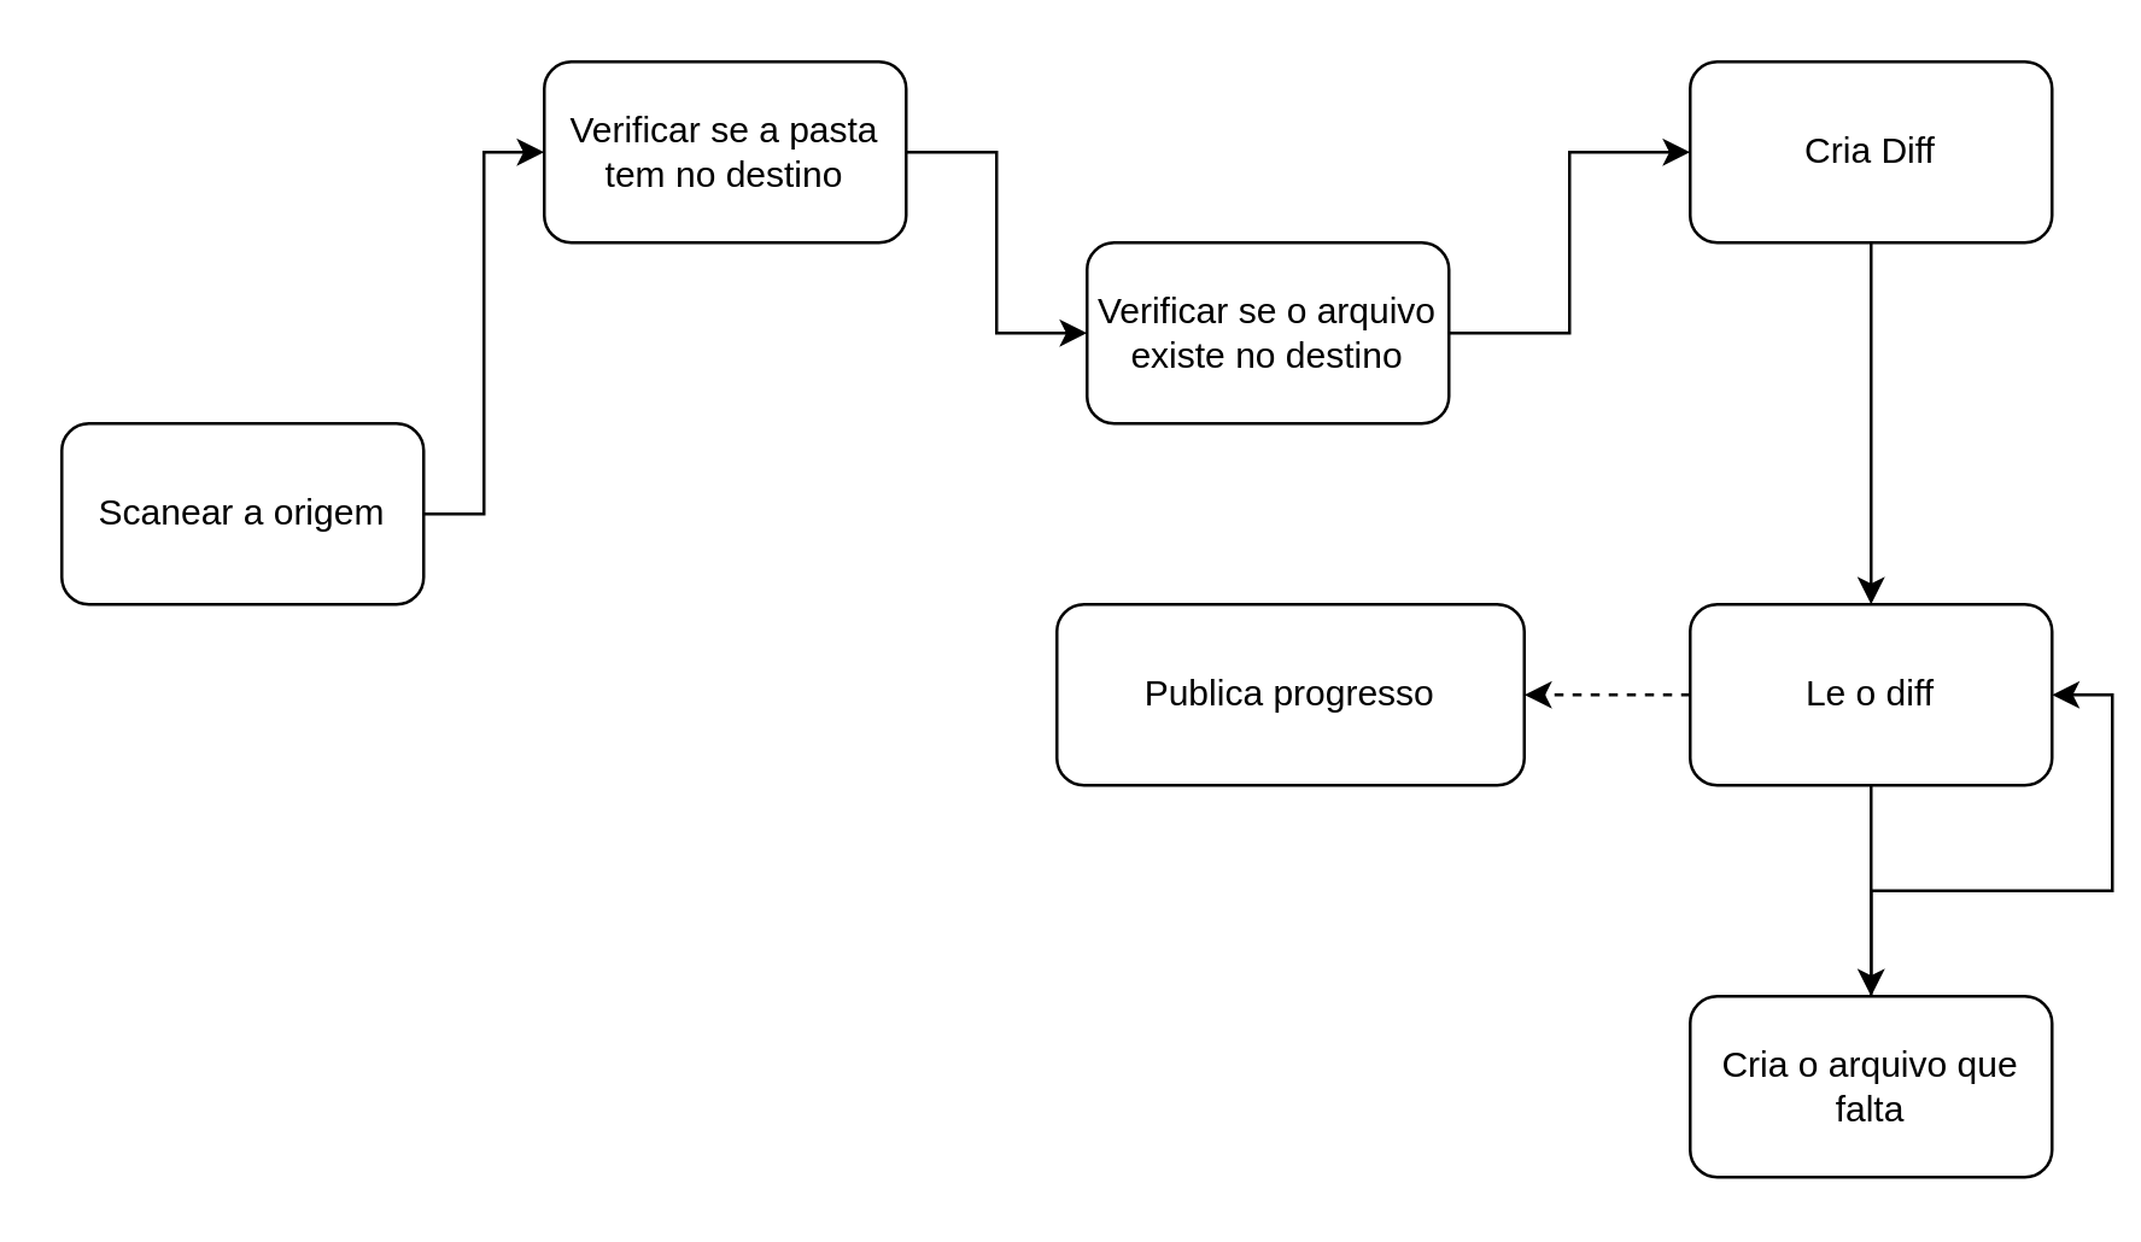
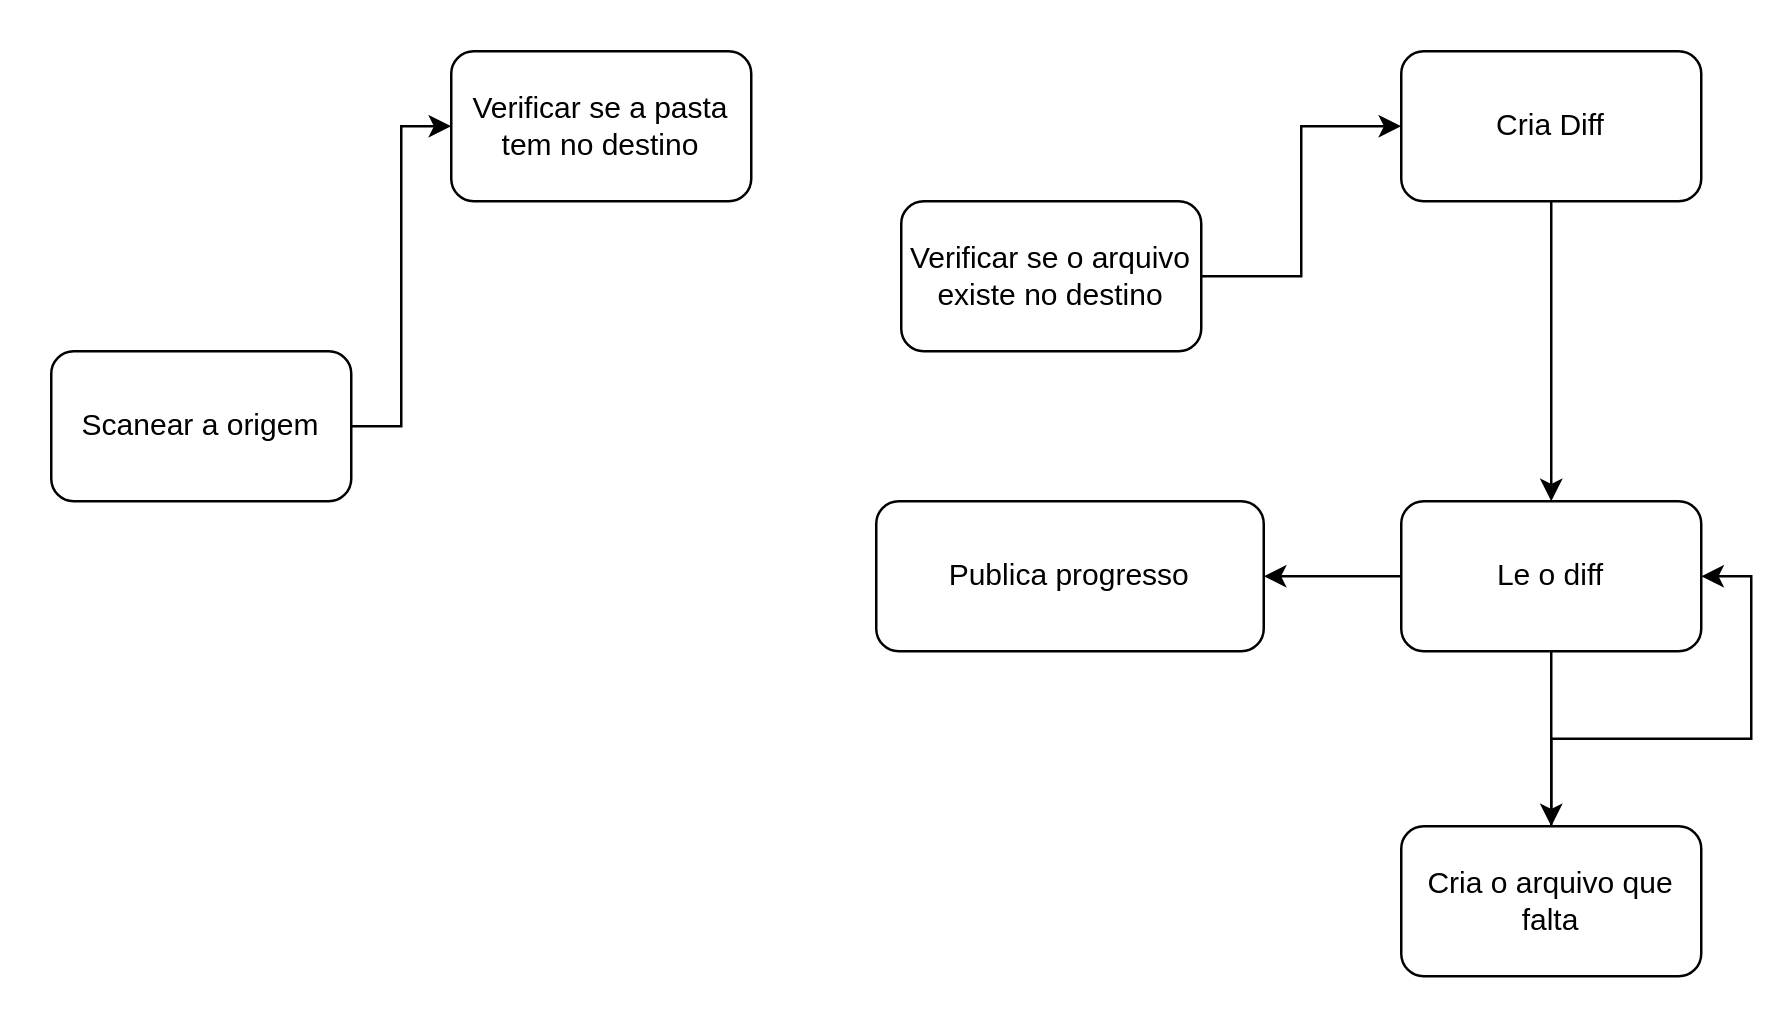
  <mxCell id="0" />
  <mxCell id="1" parent="0" />
  <mxCell id="2" style="edgeStyle=orthogonalEdgeStyle;rounded=0;orthogonalLoop=1;jettySize=auto;html=1;entryX=0;entryY=0.5;entryDx=0;entryDy=0;" edge="1" parent="1" source="3" target="5"><mxGeometry relative="1" as="geometry" /></mxCell>
  <mxCell id="3" value="Scanear a origem" style="rounded=1;whiteSpace=wrap;html=1;" vertex="1" parent="1"><mxGeometry x="20" y="140" width="120" height="60" as="geometry" /></mxCell>
- <mxCell id="4" style="edgeStyle=orthogonalEdgeStyle;rounded=0;orthogonalLoop=1;jettySize=auto;html=1;" edge="1" parent="1" source="5" target="7"><mxGeometry relative="1" as="geometry" /></mxCell>
  <mxCell id="5" value="Verificar se a pasta tem no destino" style="rounded=1;whiteSpace=wrap;html=1;" vertex="1" parent="1"><mxGeometry x="180" y="20" width="120" height="60" as="geometry" /></mxCell>
  <mxCell id="6" style="edgeStyle=orthogonalEdgeStyle;rounded=0;orthogonalLoop=1;jettySize=auto;html=1;entryX=0;entryY=0.5;entryDx=0;entryDy=0;" edge="1" parent="1" source="7" target="9"><mxGeometry relative="1" as="geometry" /></mxCell>
  <mxCell id="7" value="Verificar se o arquivo existe no destino" style="rounded=1;whiteSpace=wrap;html=1;" vertex="1" parent="1"><mxGeometry x="360" y="80" width="120" height="60" as="geometry" /></mxCell>
  <mxCell id="8" style="edgeStyle=orthogonalEdgeStyle;rounded=0;orthogonalLoop=1;jettySize=auto;html=1;" edge="1" parent="1" source="9" target="12"><mxGeometry relative="1" as="geometry" /></mxCell>
  <mxCell id="9" value="Cria Diff" style="rounded=1;whiteSpace=wrap;html=1;" vertex="1" parent="1"><mxGeometry x="560" y="20" width="120" height="60" as="geometry" /></mxCell>
  <mxCell id="10" value="" style="edgeStyle=orthogonalEdgeStyle;rounded=0;orthogonalLoop=1;jettySize=auto;html=1;" edge="1" parent="1" source="12" target="14"><mxGeometry relative="1" as="geometry" /></mxCell>
- <mxCell id="11" value="" style="edgeStyle=orthogonalEdgeStyle;rounded=0;orthogonalLoop=1;jettySize=auto;html=1;dashed=1;" edge="1" parent="1" source="12" target="15"><mxGeometry relative="1" as="geometry" /></mxCell>
+ <mxCell id="11" value="" style="edgeStyle=orthogonalEdgeStyle;rounded=0;orthogonalLoop=1;jettySize=auto;html=1;" edge="1" parent="1" source="12" target="15"><mxGeometry relative="1" as="geometry" /></mxCell>
  <mxCell id="12" value="Le o diff" style="rounded=1;whiteSpace=wrap;html=1;" vertex="1" parent="1"><mxGeometry x="560" y="200" width="120" height="60" as="geometry" /></mxCell>
  <mxCell id="13" style="edgeStyle=orthogonalEdgeStyle;rounded=0;orthogonalLoop=1;jettySize=auto;html=1;entryX=1;entryY=0.5;entryDx=0;entryDy=0;" edge="1" parent="1" source="14" target="12"><mxGeometry relative="1" as="geometry" /></mxCell>
  <mxCell id="14" value="Cria o arquivo que falta" style="rounded=1;whiteSpace=wrap;html=1;" vertex="1" parent="1"><mxGeometry x="560" y="330" width="120" height="60" as="geometry" /></mxCell>
  <mxCell id="15" value="Publica progresso" style="rounded=1;whiteSpace=wrap;html=1;" vertex="1" parent="1"><mxGeometry x="350" y="200" width="155" height="60" as="geometry" /></mxCell>
